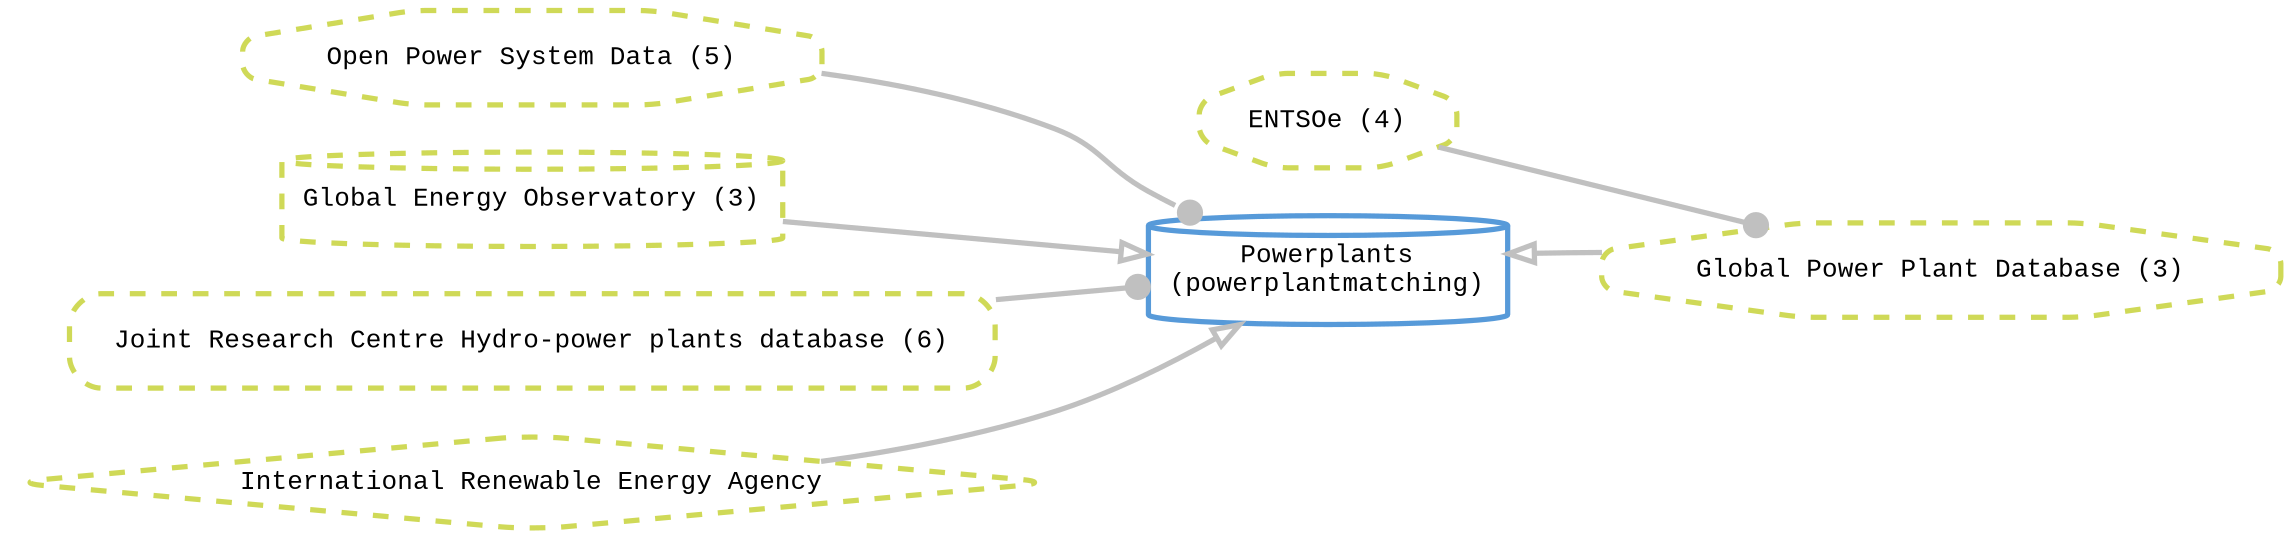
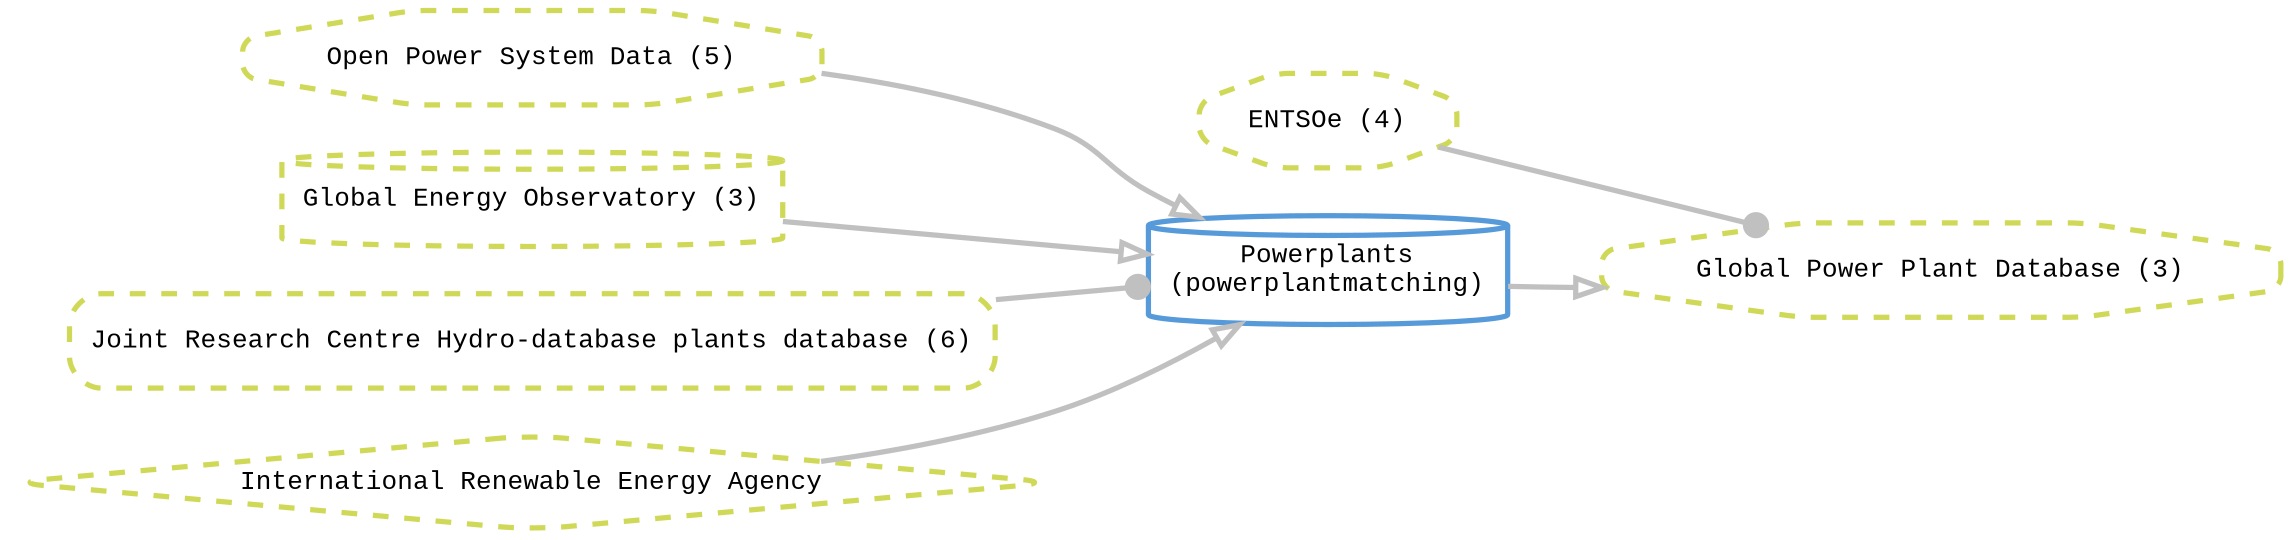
  digraph {
    bgcolor=white
    fontname="Liberation Mono"
    rankdir=LR
    node [color="0.18 0.6 0.85" fontname="Liberation Mono" fontsize=10 penwidth=2 shape=octagon style="rounded,dashed"]
    edge [arrowhead=onormal color=grey fontname="Liberation Mono" penwidth=2]
    n1 [color="0.58 0.6 0.85" label="Powerplants\n(powerplantmatching)" shape=cylinder style=rounded]
    n2 [label="Open Power System Data (5)"]
    n3 [label="Global Energy Observatory (3)" shape=cylinder]
    n4 [label="Global Power Plant Database (3)"]
    n5 [label="ENTSOe (4)"]
-   n6 [label="Joint Research Centre Hydro-power plants database (6)" shape=box]
+   n6 [label="Joint Research Centre Hydro-database plants database (6)" shape=box]
    n7 [label="International Renewable Energy Agency" shape=diamond]
-   n2 -> n1 [arrowhead=dot]
+   n2 -> n1
    n3 -> n1
-   n4 -> n1
+   n1 -> n4
    n5 -> n4 [arrowhead=dot]
    n6 -> n1 [arrowhead=dot]
    n7 -> n1
  }
